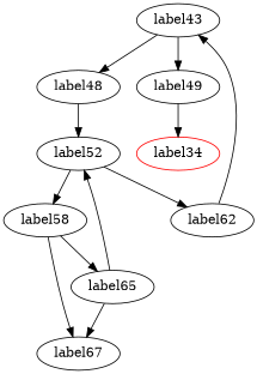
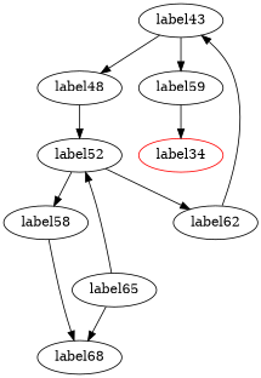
  digraph {
    label34 [color=red]
    label43
    label48
-   label49
+   label49 [label=label59]
    n5 [label=label58]
    label52
    label62
    label65
-   label68 [label=label67]
+   label68
    label43 -> label48
    label43 -> label49
    label48 -> label52
    label49 -> label34
-   n5 -> label65
    n5 -> label68
    label52 -> n5
    label52 -> label62
    label62 -> label43
    label65 -> label52
    label65 -> label68
  }
